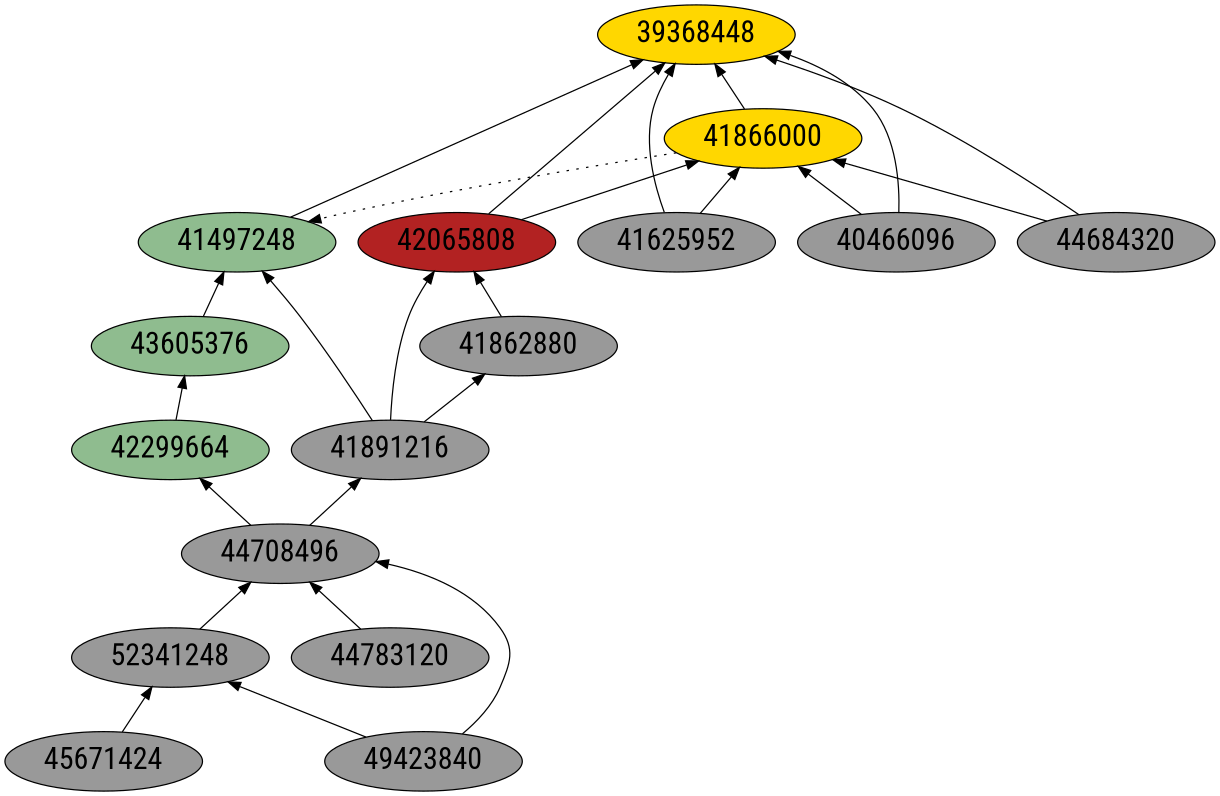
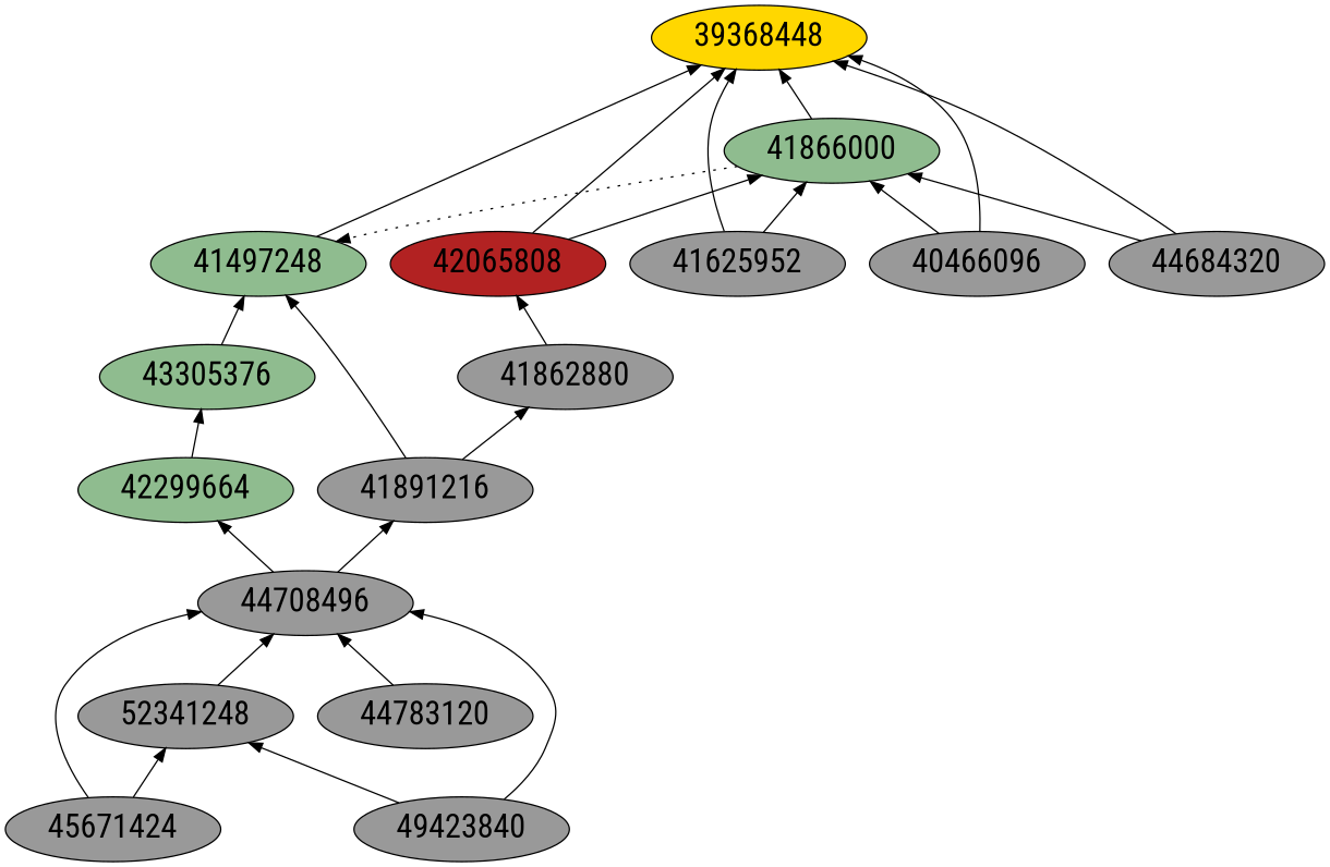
  digraph {
    fontname="Roboto Condensed"
    fontsize=24
    rankdir=BT
    node [fillcolor=grey60 fontname="Roboto Condensed" fontsize=24 shape=ellipse style=filled]
    edge [arrowhead=normal color=black constraint=true fontname="Roboto Condensed" style=solid]
    44708496
    52341248
    45671424
    44783120
    49423840
    39368448 [fillcolor=gold]
-   41866000 [fillcolor=gold]
+   41866000 [fillcolor=darkseagreen]
    n8 [label=41625952]
    42065808 [fillcolor=firebrick]
    41862880
    41891216
    40466096
    44684320
    41497248 [fillcolor=darkseagreen]
-   43605376 [fillcolor=darkseagreen]
+   43605376 [fillcolor=darkseagreen label=43305376]
    42299664 [fillcolor=darkseagreen]
    subgraph sub_1 {
      subgraph sub_2 {
        44708496
        52341248
        45671424
        44783120
        49423840
      }
      subgraph sub_3 {
        39368448
        41866000
        n8
        42065808
        41862880
        41891216
        40466096
        44684320
      }
    }
    subgraph sub_4 {
      41497248
      43605376
      42299664
    }
    44708496 -> 41891216
    44708496 -> 42299664
    52341248 -> 44708496
+   45671424 -> 44708496
    45671424 -> 52341248
    44783120 -> 44708496
    49423840 -> 44708496
    49423840 -> 52341248
    41866000 -> 39368448
    41866000 -> 41497248 [constraint=false style=dotted]
    n8 -> 39368448
    n8 -> 41866000
    42065808 -> 39368448
    42065808 -> 41866000
    41862880 -> 42065808
-   41891216 -> 42065808
    41891216 -> 41862880
    41891216 -> 41497248
    40466096 -> 39368448
    40466096 -> 41866000
    44684320 -> 39368448
    44684320 -> 41866000
    41497248 -> 39368448
    43605376 -> 41497248
    42299664 -> 43605376
  }
